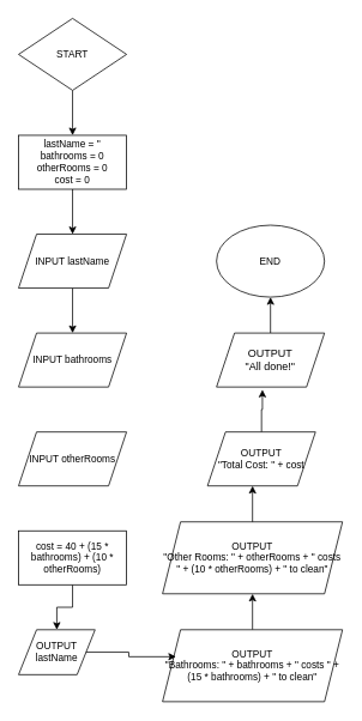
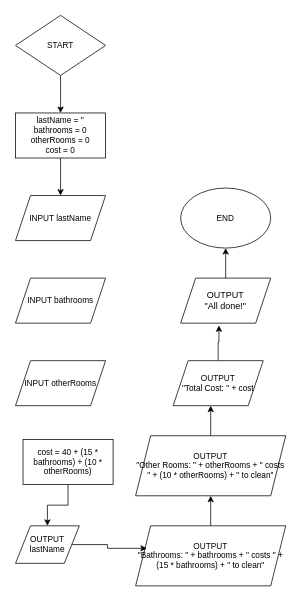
  <mxCell id="0" />
  <mxCell id="1" parent="0" />
  <mxCell id="2" style="edgeStyle=orthogonalEdgeStyle;rounded=0;orthogonalLoop=1;jettySize=auto;html=1;exitX=0.5;exitY=1;exitDx=0;exitDy=0;entryX=0.5;entryY=0;entryDx=0;entryDy=0;" edge="1" parent="1" source="3" target="8"><mxGeometry relative="1" as="geometry" /></mxCell>
  <mxCell id="3" value="START" style="rhombus;whiteSpace=wrap;html=1;fontSize=11;" vertex="1" parent="1"><mxGeometry x="20" y="20" width="120" height="80" as="geometry" /></mxCell>
  <mxCell id="4" value="INPUT bathrooms" style="shape=parallelogram;perimeter=parallelogramPerimeter;whiteSpace=wrap;html=1;fixedSize=1;fontSize=11;" vertex="1" parent="1"><mxGeometry x="20" y="370" width="120" height="60" as="geometry" /></mxCell>
- <mxCell id="5" style="edgeStyle=orthogonalEdgeStyle;rounded=0;orthogonalLoop=1;jettySize=auto;html=1;exitX=0.5;exitY=1;exitDx=0;exitDy=0;entryX=0.5;entryY=0;entryDx=0;entryDy=0;" edge="1" parent="1" source="6" target="4"><mxGeometry relative="1" as="geometry" /></mxCell>
  <mxCell id="6" value="INPUT lastName" style="shape=parallelogram;perimeter=parallelogramPerimeter;whiteSpace=wrap;html=1;fixedSize=1;fontSize=11;" vertex="1" parent="1"><mxGeometry x="20" y="260" width="120" height="60" as="geometry" /></mxCell>
  <mxCell id="7" style="edgeStyle=orthogonalEdgeStyle;rounded=0;orthogonalLoop=1;jettySize=auto;html=1;exitX=0.5;exitY=1;exitDx=0;exitDy=0;entryX=0.5;entryY=0;entryDx=0;entryDy=0;" edge="1" parent="1" source="8" target="6"><mxGeometry relative="1" as="geometry" /></mxCell>
  <mxCell id="8" value="lastName = ''&lt;div style=&quot;font-size: 11px;&quot;&gt;bathrooms = 0&lt;/div&gt;&lt;div style=&quot;font-size: 11px;&quot;&gt;otherRooms = 0&lt;/div&gt;&lt;div style=&quot;font-size: 11px;&quot;&gt;cost = 0&lt;/div&gt;" style="rounded=0;whiteSpace=wrap;html=1;fontSize=11;" vertex="1" parent="1"><mxGeometry x="20" y="150" width="120" height="60" as="geometry" /></mxCell>
  <mxCell id="9" value="INPUT otherRooms" style="shape=parallelogram;perimeter=parallelogramPerimeter;whiteSpace=wrap;html=1;fixedSize=1;fontSize=11;" vertex="1" parent="1"><mxGeometry x="20" y="480" width="120" height="60" as="geometry" /></mxCell>
  <mxCell id="10" style="edgeStyle=orthogonalEdgeStyle;rounded=0;orthogonalLoop=1;jettySize=auto;html=1;exitX=0.5;exitY=1;exitDx=0;exitDy=0;entryX=0.5;entryY=0;entryDx=0;entryDy=0;" edge="1" parent="1" source="11" target="12"><mxGeometry relative="1" as="geometry" /></mxCell>
- <mxCell id="11" value="cost = 40 + (15 * bathrooms) + (10 * otherRooms)" style="rounded=0;whiteSpace=wrap;html=1;fontSize=11;" vertex="1" parent="1"><mxGeometry x="20" y="590" width="120" height="60" as="geometry" /></mxCell>
+ <mxCell id="11" value="cost = 40 + (15 * bathrooms) + (10 * otherRooms)" style="rounded=0;whiteSpace=wrap;html=1;fontSize=11;" vertex="1" parent="1"><mxGeometry x="30" y="585" width="120" height="60" as="geometry" /></mxCell>
  <mxCell id="12" value="OUTPUT lastName" style="shape=parallelogram;perimeter=parallelogramPerimeter;whiteSpace=wrap;html=1;fixedSize=1;fontSize=11;" vertex="1" parent="1"><mxGeometry x="20" y="700" width="85" height="50" as="geometry" /></mxCell>
  <mxCell id="13" value="END" style="ellipse;whiteSpace=wrap;html=1;fontSize=11;" vertex="1" parent="1"><mxGeometry x="240" y="250" width="120" height="80" as="geometry" /></mxCell>
  <mxCell id="14" style="edgeStyle=orthogonalEdgeStyle;rounded=0;orthogonalLoop=1;jettySize=auto;html=1;exitX=0.5;exitY=0;exitDx=0;exitDy=0;entryX=0.5;entryY=1;entryDx=0;entryDy=0;" edge="1" parent="1" source="15" target="16"><mxGeometry relative="1" as="geometry" /></mxCell>
  <mxCell id="15" value="OUTPUT&lt;div&gt;&quot;Bathrooms: &quot; + bathrooms + &quot; costs &quot; + (15 * bathrooms) + &quot; to clean&quot;&lt;/div&gt;" style="shape=parallelogram;perimeter=parallelogramPerimeter;whiteSpace=wrap;html=1;fixedSize=1;fontSize=11;" vertex="1" parent="1"><mxGeometry x="180" y="700" width="200" height="80" as="geometry" /></mxCell>
  <mxCell id="16" value="OUTPUT&lt;div&gt;&quot;Other Rooms: &quot; + otherRooms + &quot; costs &quot; + (10 * otherRooms) + &quot; to clean&quot;&lt;/div&gt;" style="shape=parallelogram;perimeter=parallelogramPerimeter;whiteSpace=wrap;html=1;fixedSize=1;fontSize=11;" vertex="1" parent="1"><mxGeometry x="180" y="580" width="200" height="80" as="geometry" /></mxCell>
  <mxCell id="17" value="" style="edgeStyle=orthogonalEdgeStyle;rounded=0;orthogonalLoop=1;jettySize=auto;html=1;entryX=0.425;entryY=1.05;entryDx=0;entryDy=0;entryPerimeter=0;" edge="1" parent="1" source="18" target="20"><mxGeometry relative="1" as="geometry" /></mxCell>
  <mxCell id="18" value="OUTPUT&lt;div&gt;&quot;Total Cost: &quot; + cost&lt;/div&gt;" style="shape=parallelogram;perimeter=parallelogramPerimeter;whiteSpace=wrap;html=1;fixedSize=1;fontSize=11;" vertex="1" parent="1"><mxGeometry x="230" y="480" width="120" height="60" as="geometry" /></mxCell>
  <mxCell id="19" value="" style="edgeStyle=orthogonalEdgeStyle;rounded=0;orthogonalLoop=1;jettySize=auto;html=1;" edge="1" parent="1" source="20" target="13"><mxGeometry relative="1" as="geometry" /></mxCell>
  <mxCell id="20" value="OUTPUT&lt;div&gt;&quot;All done!&quot;&lt;/div&gt;" style="shape=parallelogram;perimeter=parallelogramPerimeter;whiteSpace=wrap;html=1;fixedSize=1;" vertex="1" parent="1"><mxGeometry x="240" y="370" width="120" height="60" as="geometry" /></mxCell>
  <mxCell id="21" style="edgeStyle=orthogonalEdgeStyle;rounded=0;orthogonalLoop=1;jettySize=auto;html=1;exitX=1;exitY=0.5;exitDx=0;exitDy=0;entryX=0.075;entryY=0.375;entryDx=0;entryDy=0;entryPerimeter=0;" edge="1" parent="1" source="12" target="15"><mxGeometry relative="1" as="geometry" /></mxCell>
  <mxCell id="22" style="edgeStyle=orthogonalEdgeStyle;rounded=0;orthogonalLoop=1;jettySize=auto;html=1;exitX=0.5;exitY=0;exitDx=0;exitDy=0;entryX=0.417;entryY=1;entryDx=0;entryDy=0;entryPerimeter=0;" edge="1" parent="1" source="16" target="18"><mxGeometry relative="1" as="geometry" /></mxCell>
